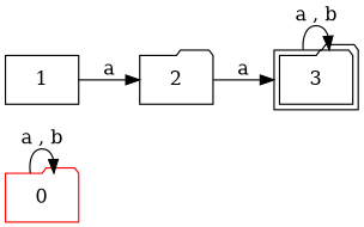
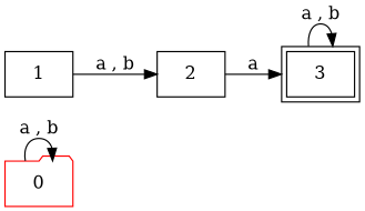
  digraph {
    rankdir=LR
    node [shape=folder]
    n1 [color=red label=0]
    n2 [label=1 shape=box]
-   n3 [label=2]
-   n4 [label=3 peripheries=2]
+   n3 [label=2 shape=box]
+   n4 [label=3 peripheries=2 shape=box]
    n1 -> n1 [label="a , b"]
-   n2 -> n3 [label=a]
+   n2 -> n3 [label="a , b"]
    n3 -> n4 [label=a]
    n4 -> n4 [label="a , b"]
  }
